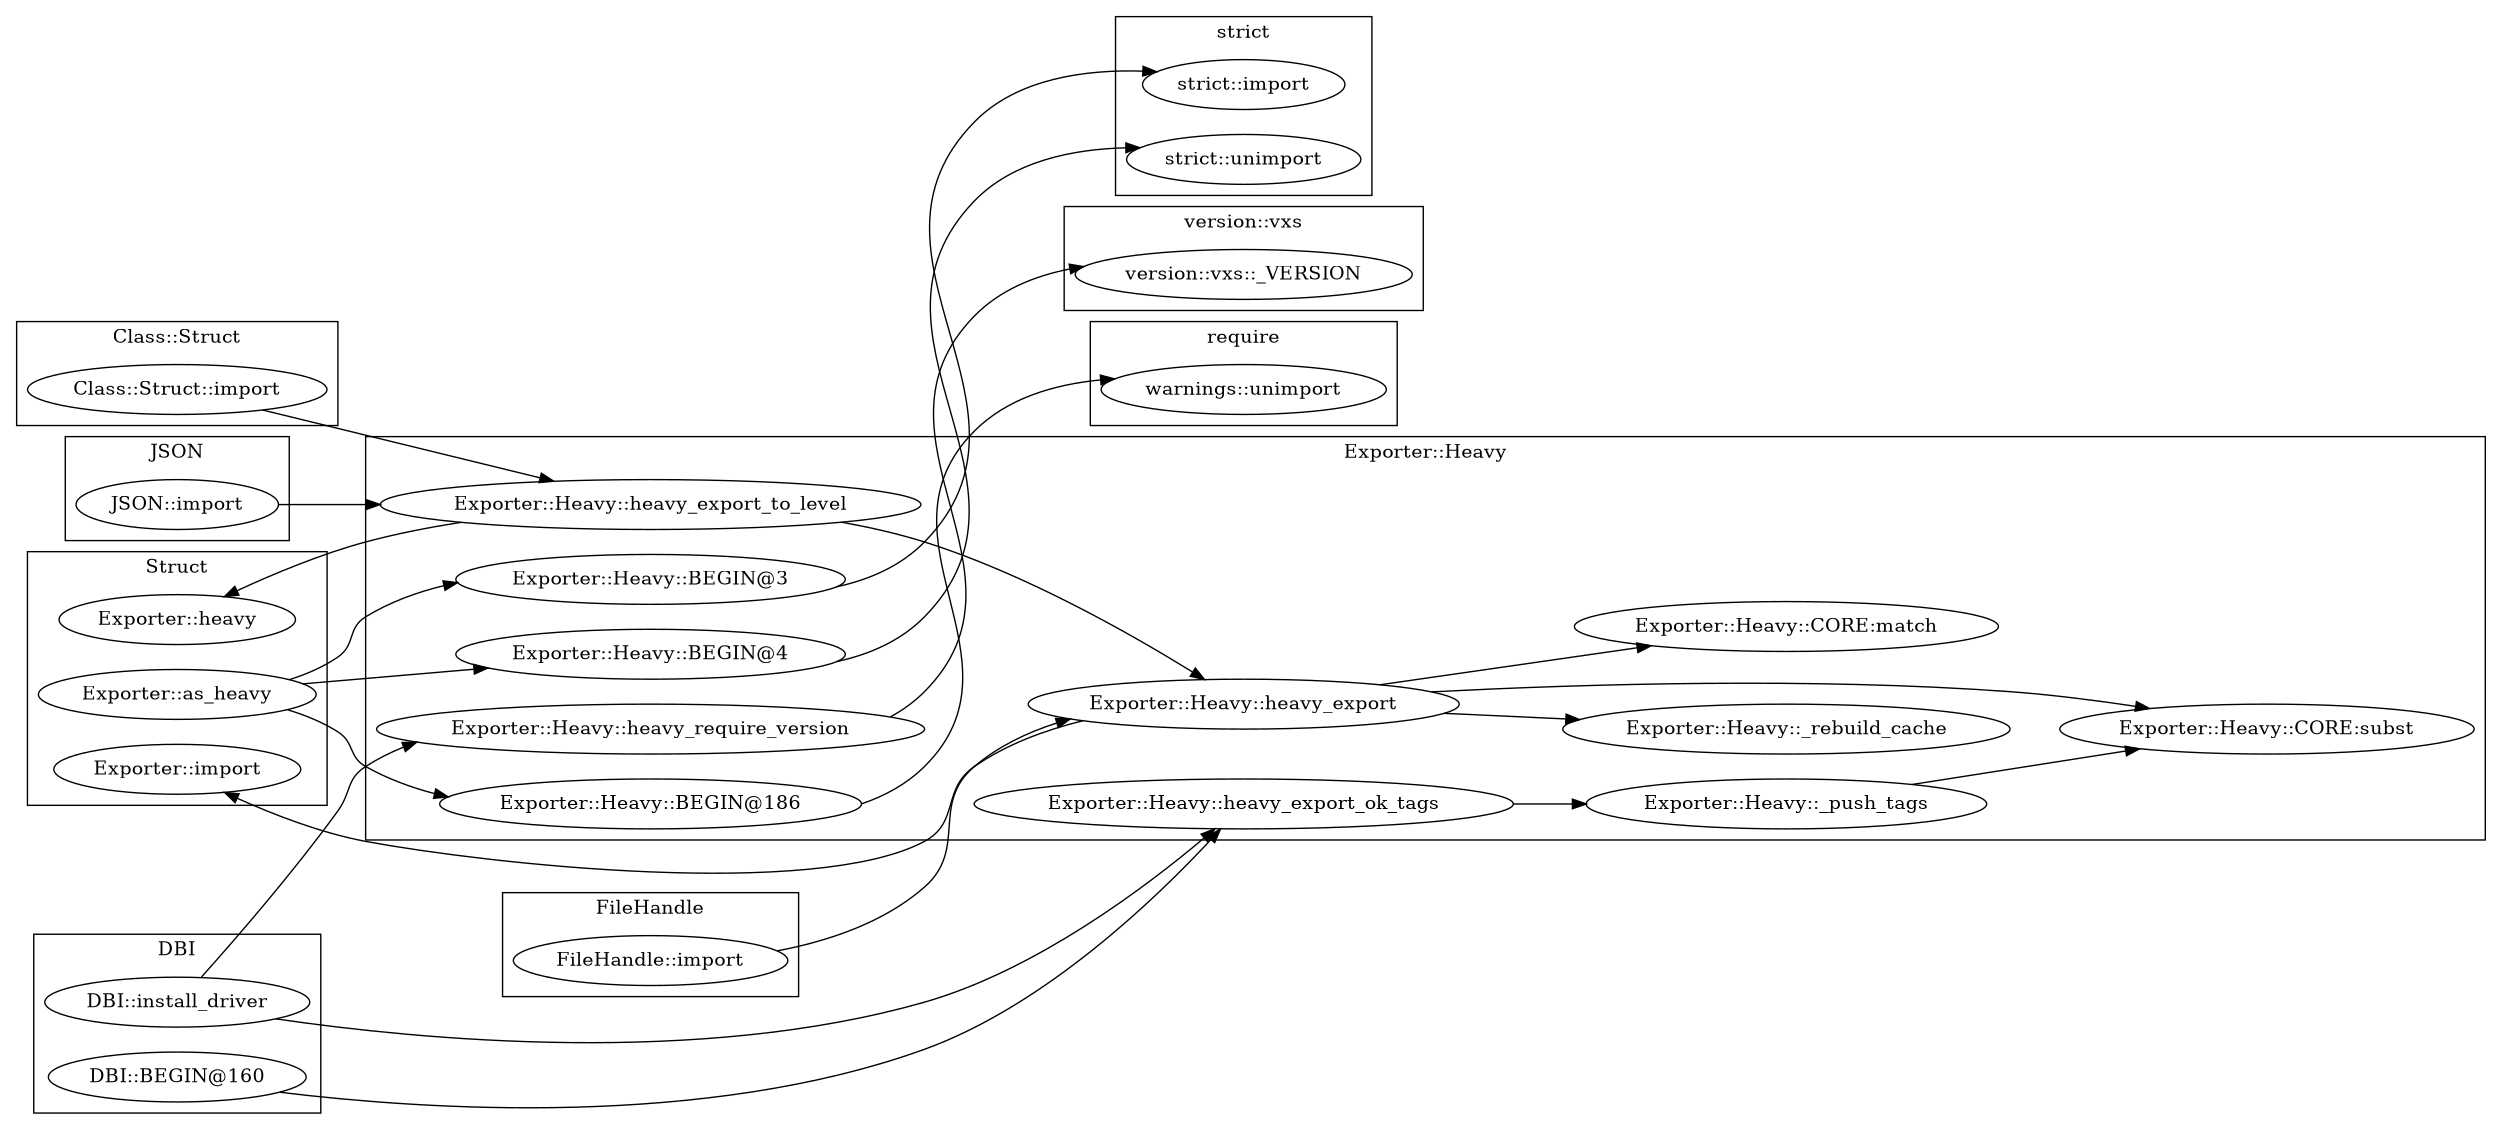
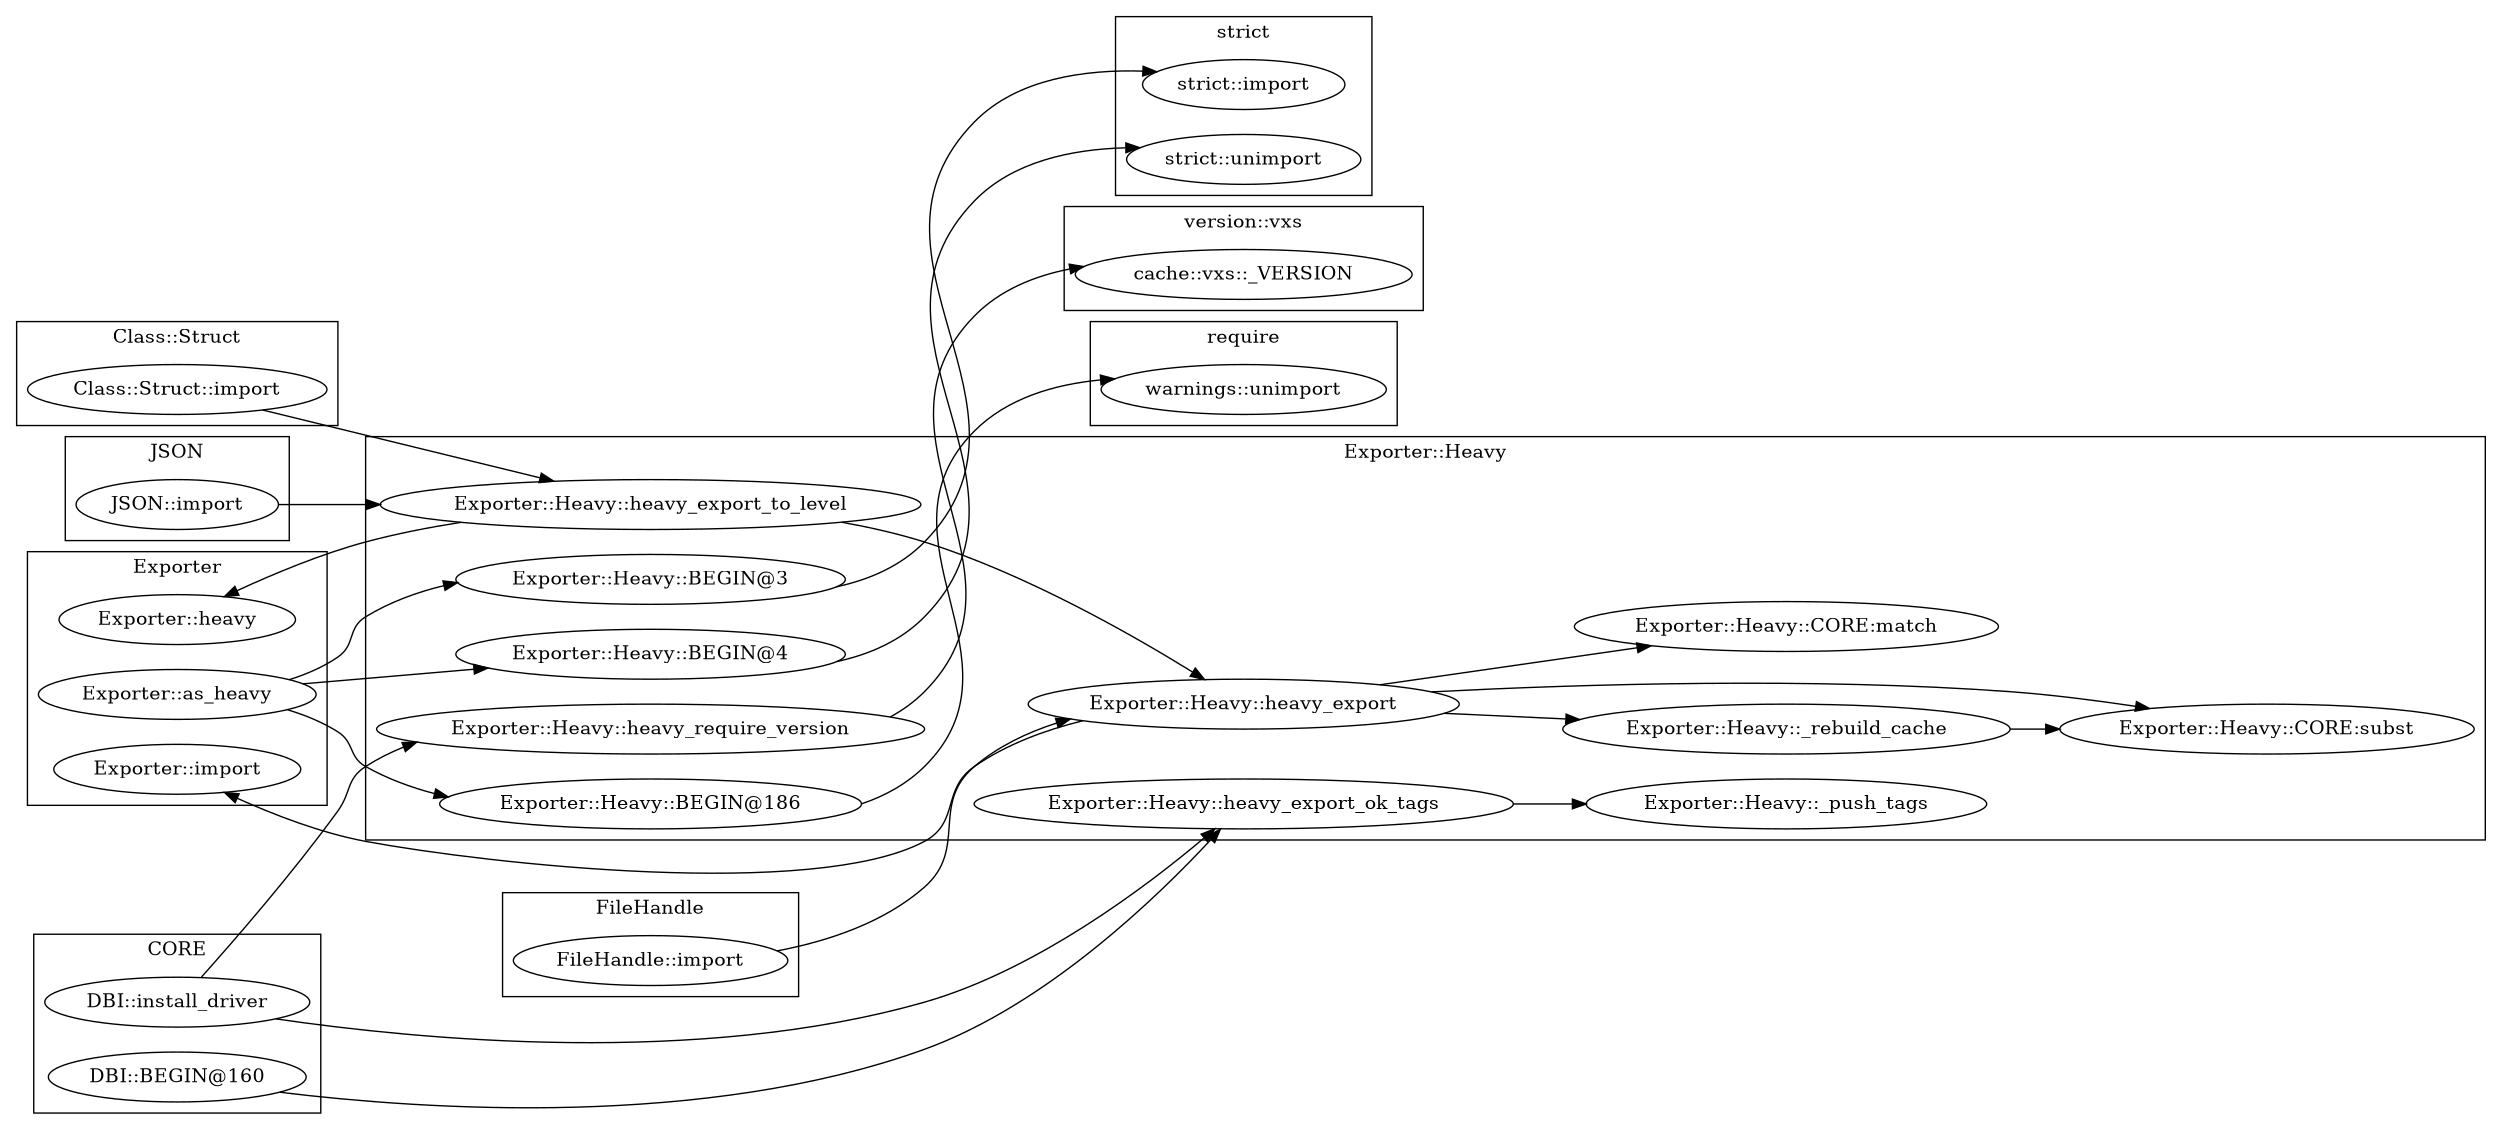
  digraph {
    rankdir=LR
    "warnings::unimport"
    "DBI::install_driver"
    "DBI::BEGIN@160"
    "strict::import"
    "strict::unimport"
    "FileHandle::import"
    "Exporter::Heavy::_push_tags"
    "Exporter::Heavy::_rebuild_cache"
    "Exporter::Heavy::BEGIN@186"
    "Exporter::Heavy::CORE:subst"
    "Exporter::Heavy::heavy_export_ok_tags"
    "Exporter::Heavy::heavy_export_to_level"
    "Exporter::Heavy::BEGIN@4"
    "Exporter::Heavy::heavy_require_version"
    "Exporter::Heavy::CORE:match"
    "Exporter::Heavy::heavy_export"
    "Exporter::Heavy::BEGIN@3"
    "Exporter::import"
    "Exporter::as_heavy"
    n20 [label="Exporter::heavy"]
    "Class::Struct::import"
-   "version::vxs::_VERSION"
+   "version::vxs::_VERSION" [label="cache::vxs::_VERSION"]
    "JSON::import"
    subgraph cluster_1 {
      label=require
      "warnings::unimport"
    }
    subgraph cluster_2 {
-     label=DBI
+     label=CORE
      "DBI::install_driver"
      "DBI::BEGIN@160"
    }
    subgraph cluster_3 {
      label="strict"
      "strict::import"
      "strict::unimport"
    }
    subgraph cluster_4 {
      label=FileHandle
      "FileHandle::import"
    }
    subgraph cluster_5 {
      label="Exporter::Heavy"
      "Exporter::Heavy::_push_tags"
      "Exporter::Heavy::_rebuild_cache"
      "Exporter::Heavy::BEGIN@186"
      "Exporter::Heavy::CORE:subst"
      "Exporter::Heavy::heavy_export_ok_tags"
      "Exporter::Heavy::heavy_export_to_level"
      "Exporter::Heavy::BEGIN@4"
      "Exporter::Heavy::heavy_require_version"
      "Exporter::Heavy::CORE:match"
      "Exporter::Heavy::heavy_export"
      "Exporter::Heavy::BEGIN@3"
    }
    subgraph cluster_6 {
-     label=Struct
+     label=Exporter
      "Exporter::import"
      "Exporter::as_heavy"
      n20
    }
    subgraph cluster_7 {
      label="Class::Struct"
      "Class::Struct::import"
    }
    subgraph cluster_8 {
      label="version::vxs"
      "version::vxs::_VERSION"
    }
    subgraph cluster_9 {
      label=JSON
      "JSON::import"
    }
    "DBI::install_driver" -> "Exporter::Heavy::heavy_export_ok_tags"
    "DBI::install_driver" -> "Exporter::Heavy::heavy_require_version"
    "DBI::BEGIN@160" -> "Exporter::Heavy::heavy_export_ok_tags"
    "FileHandle::import" -> "Exporter::Heavy::heavy_export"
-   "Exporter::Heavy::_push_tags" -> "Exporter::Heavy::CORE:subst"
+   "Exporter::Heavy::_rebuild_cache" -> "Exporter::Heavy::CORE:subst"
    "Exporter::Heavy::BEGIN@186" -> "warnings::unimport"
    "Exporter::Heavy::heavy_export_ok_tags" -> "Exporter::Heavy::_push_tags"
    "Exporter::Heavy::heavy_export_to_level" -> "Exporter::Heavy::heavy_export"
    "Exporter::Heavy::heavy_export_to_level" -> n20
    "Exporter::Heavy::BEGIN@4" -> "strict::unimport"
    "Exporter::Heavy::heavy_require_version" -> "version::vxs::_VERSION"
    "Exporter::Heavy::heavy_export" -> "Exporter::Heavy::_rebuild_cache"
    "Exporter::Heavy::heavy_export" -> "Exporter::Heavy::CORE:subst"
    "Exporter::Heavy::heavy_export" -> "Exporter::Heavy::CORE:match"
    "Exporter::Heavy::heavy_export" -> "Exporter::import"
    "Exporter::Heavy::BEGIN@3" -> "strict::import"
    "Exporter::as_heavy" -> "Exporter::Heavy::BEGIN@186"
    "Exporter::as_heavy" -> "Exporter::Heavy::BEGIN@4"
    "Exporter::as_heavy" -> "Exporter::Heavy::BEGIN@3"
    "Class::Struct::import" -> "Exporter::Heavy::heavy_export_to_level"
    "JSON::import" -> "Exporter::Heavy::heavy_export_to_level"
  }
